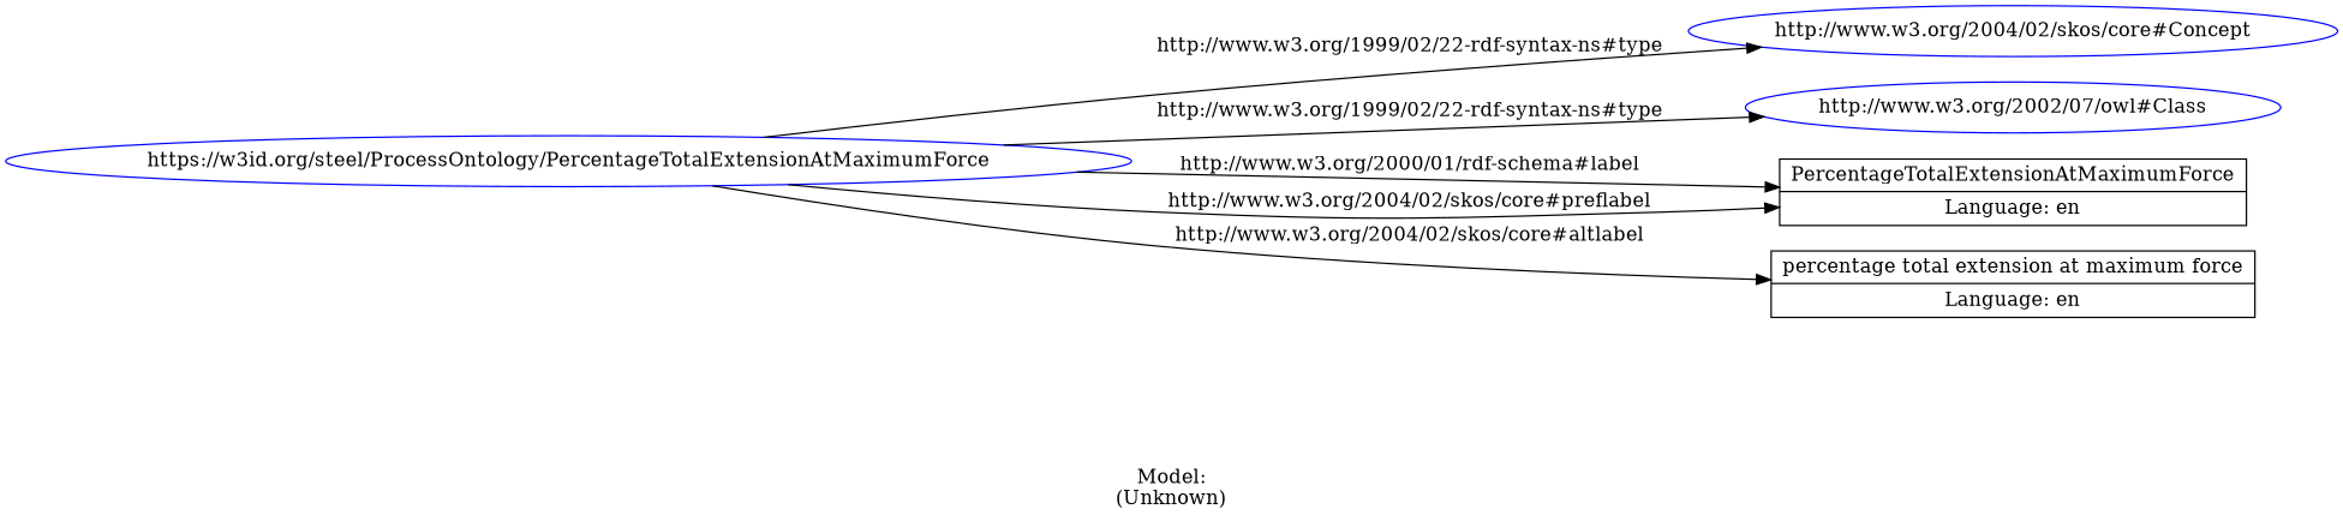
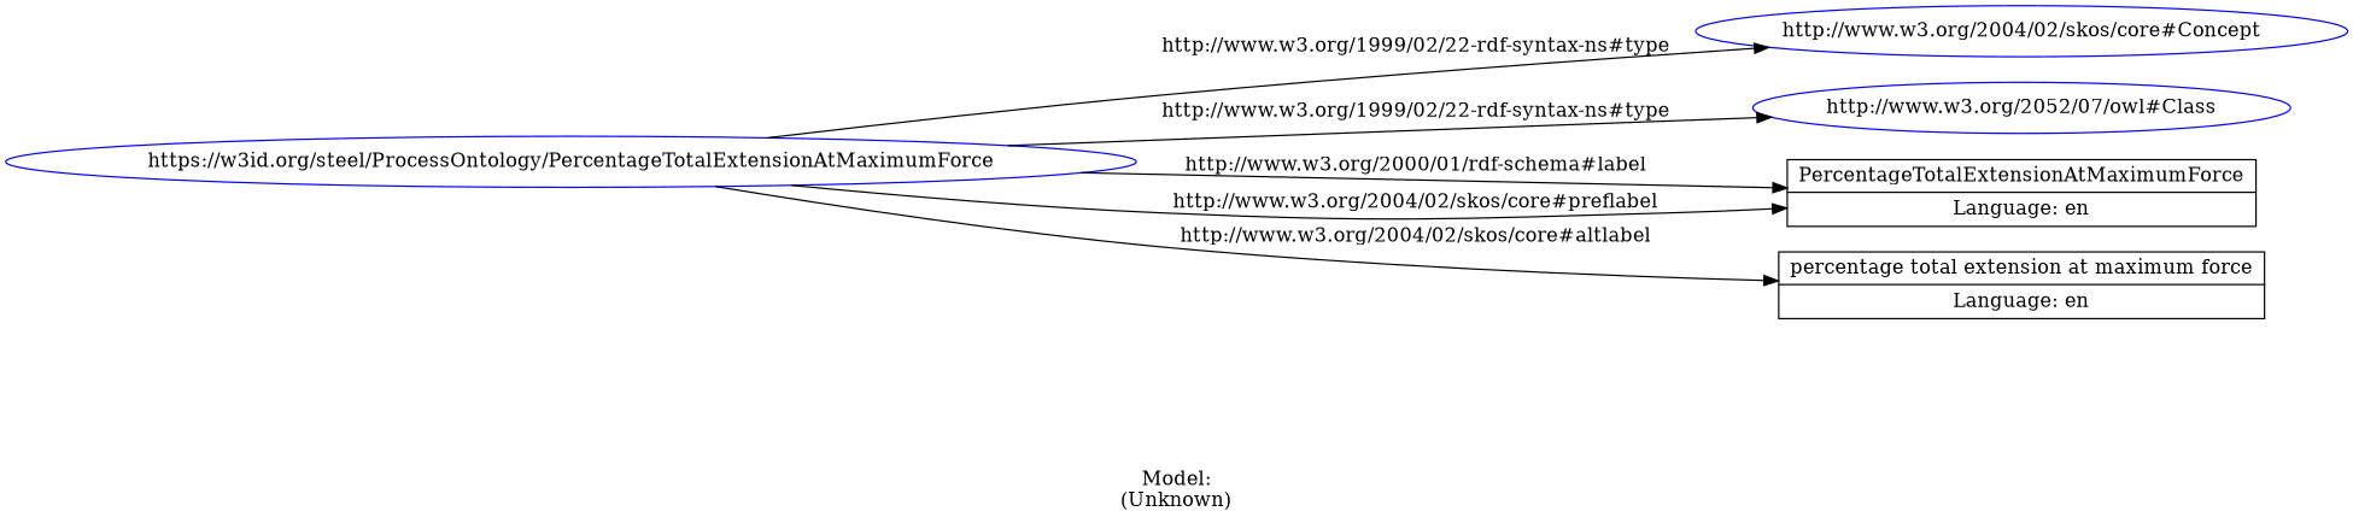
  digraph {
    label="\n\nModel:\n(Unknown)"
    rankdir=LR
    node [color=blue shape=ellipse]
    n1 [label="https://w3id.org/steel/ProcessOntology/PercentageTotalExtensionAtMaximumForce"]
    n2 [label="http://www.w3.org/2004/02/skos/core#Concept"]
-   n3 [label="http://www.w3.org/2002/07/owl#Class"]
+   n3 [label="http://www.w3.org/2052/07/owl#Class"]
    n4 [label="PercentageTotalExtensionAtMaximumForce|Language: en" shape=record color=""]
    n5 [label="percentage total extension at maximum force|Language: en" shape=record color=""]
    n1 -> n2 [label="http://www.w3.org/1999/02/22-rdf-syntax-ns#type"]
    n1 -> n3 [label="http://www.w3.org/1999/02/22-rdf-syntax-ns#type"]
    n1 -> n4 [label="http://www.w3.org/2000/01/rdf-schema#label"]
    n1 -> n4 [label="http://www.w3.org/2004/02/skos/core#preflabel"]
    n1 -> n5 [label="http://www.w3.org/2004/02/skos/core#altlabel"]
  }
